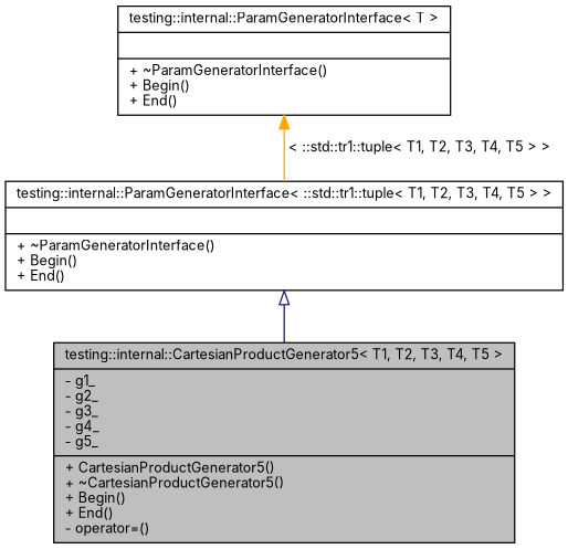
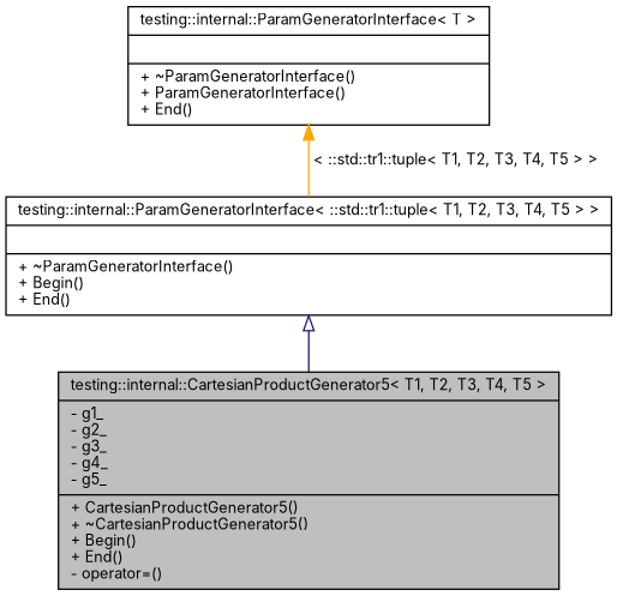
  digraph {
    fontname=Inter
    node [color=black fillcolor=white fontname=Inter fontsize=10 shape=record style=filled]
    edge [dir=back fontname=Inter fontsize=10 labelfontname=Helvetica labelfontsize=10 style=solid]
    n1 [fillcolor=grey75 fontcolor=black height=0.2 label="{testing::internal::CartesianProductGenerator5\< T1, T2, T3, T4, T5 \>\n|- g1_\l- g2_\l- g3_\l- g4_\l- g5_\l|+ CartesianProductGenerator5()\l+ ~CartesianProductGenerator5()\l+ Begin()\l+ End()\l- operator=()\l}" width=0.4]
    n2 [height=0.2 label="{testing::internal::ParamGeneratorInterface\< ::std::tr1::tuple\< T1, T2, T3, T4, T5 \> \>\n||+ ~ParamGeneratorInterface()\l+ Begin()\l+ End()\l}" width=0.4]
-   n3 [height=0.2 label="{testing::internal::ParamGeneratorInterface\< T \>\n||+ ~ParamGeneratorInterface()\l+ Begin()\l+ End()\l}" width=0.4]
+   n3 [height=0.2 label="{testing::internal::ParamGeneratorInterface\< T \>\n||+ ~ParamGeneratorInterface()\l+ ParamGeneratorInterface()\l+ End()\l}" width=0.4]
    n2 -> n1 [arrowtail=onormal color=midnightblue]
    n3 -> n2 [color=orange label=" \< ::std::tr1::tuple\< T1, T2, T3, T4, T5 \> \>"]
  }
